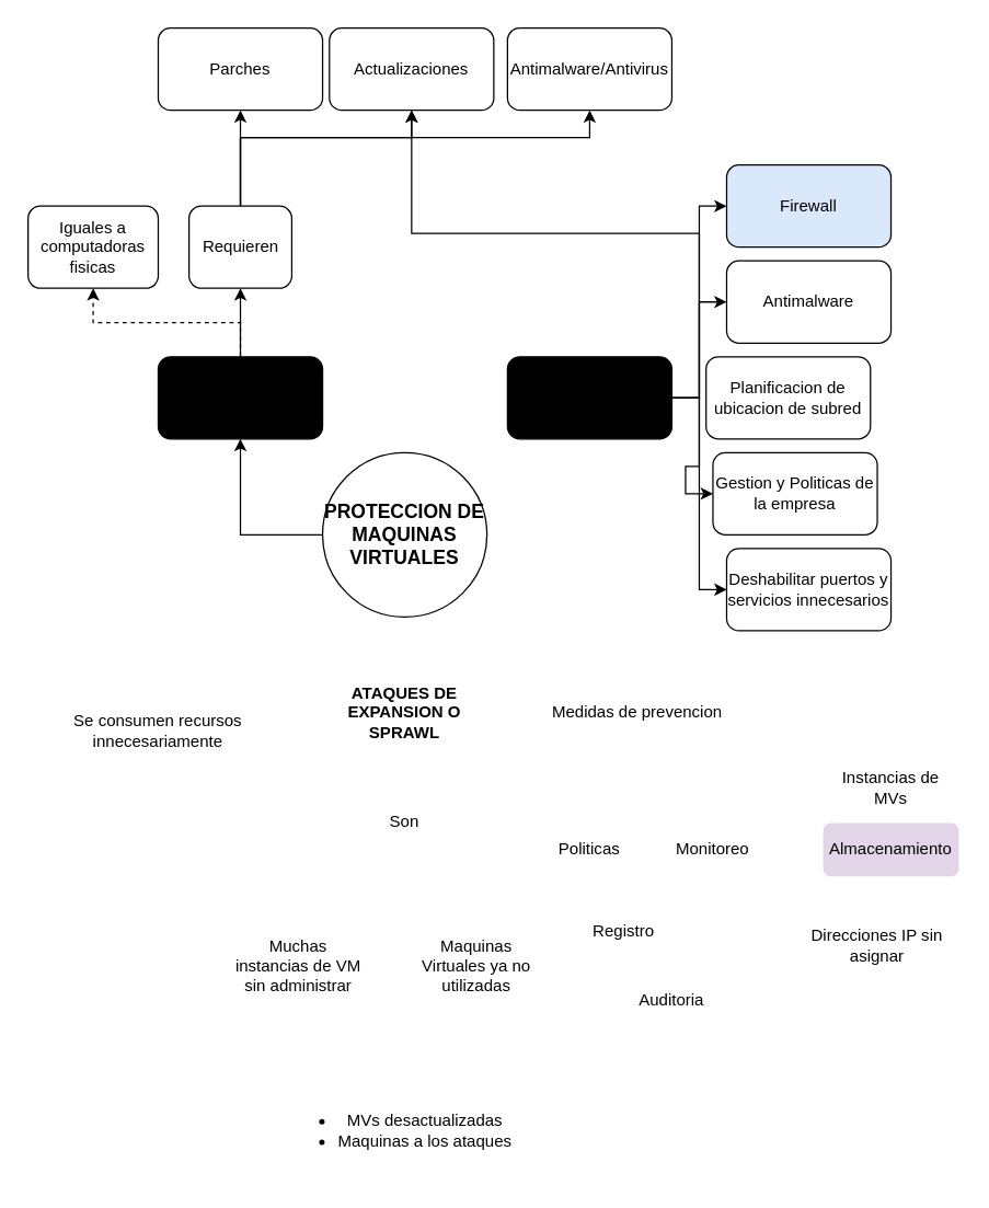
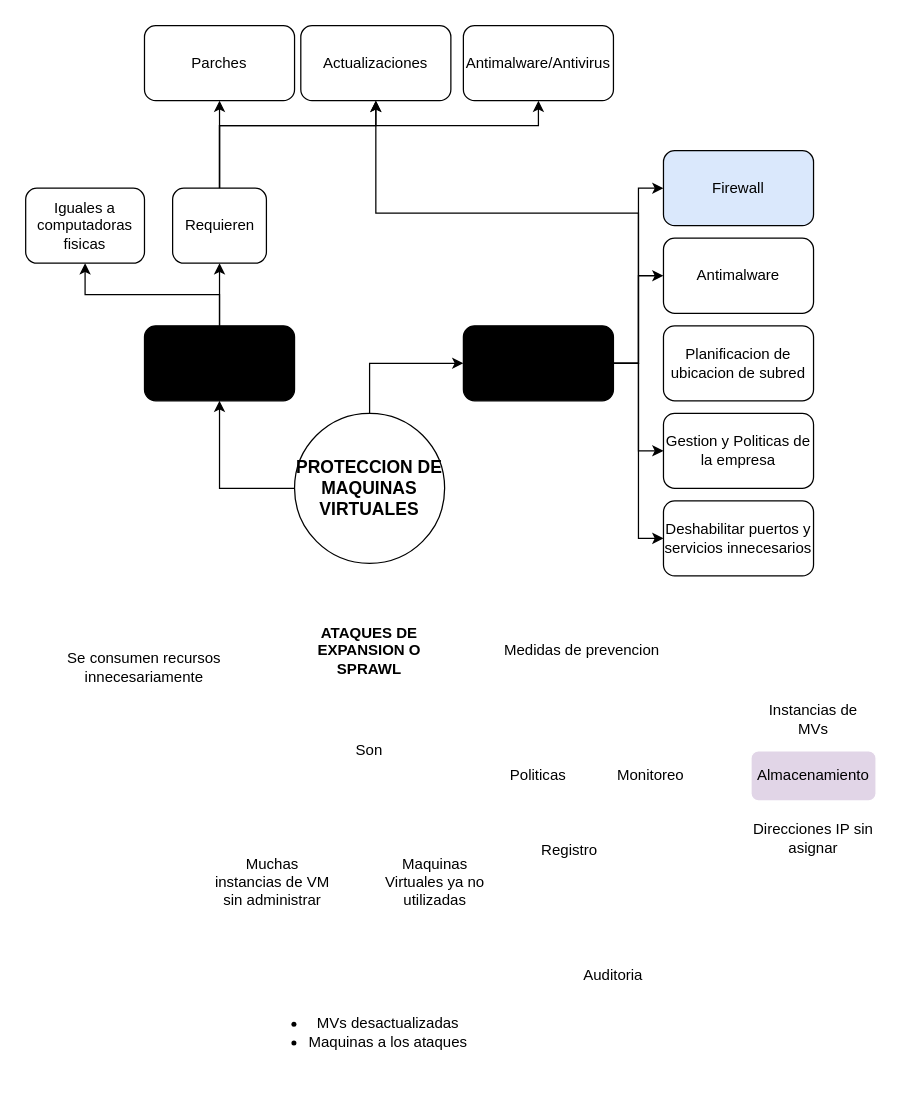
  <mxCell id="0" />
  <mxCell id="1" parent="0" />
  <mxCell id="2" style="edgeStyle=orthogonalEdgeStyle;rounded=0;orthogonalLoop=1;jettySize=auto;html=1;entryX=0.5;entryY=1;entryDx=0;entryDy=0;exitX=0;exitY=0.5;exitDx=0;exitDy=0;strokeColor=light-dark(#000000,#FF9933);" edge="1" parent="1" source="5" target="8"><mxGeometry relative="1" as="geometry" /></mxCell>
+ <mxCell id="3" style="edgeStyle=orthogonalEdgeStyle;rounded=0;orthogonalLoop=1;jettySize=auto;html=1;exitX=0.5;exitY=0;exitDx=0;exitDy=0;entryX=0;entryY=0.5;entryDx=0;entryDy=0;strokeColor=light-dark(#000000,#FFFF00);" edge="1" parent="1" source="5" target="14"><mxGeometry relative="1" as="geometry" /></mxCell>
  <mxCell id="4" value="" style="edgeStyle=orthogonalEdgeStyle;rounded=0;orthogonalLoop=1;jettySize=auto;html=1;strokeColor=light-dark(#FFFFFF,#80FF00);" edge="1" parent="1" source="5" target="17"><mxGeometry relative="1" as="geometry" /></mxCell>
  <mxCell id="5" value="&lt;font style=&quot;font-size: 14px;&quot;&gt;PROTECCION DE MAQUINAS VIRTUALES&lt;/font&gt;" style="ellipse;whiteSpace=wrap;html=1;aspect=fixed;fontStyle=1;fillColor=light-dark(#FFFFFF,#FF0000);strokeColor=light-dark(#000000,#000000);" vertex="1" parent="1"><mxGeometry x="235" y="330" width="120" height="120" as="geometry" /></mxCell>
- <mxCell id="6" value="" style="edgeStyle=orthogonalEdgeStyle;rounded=0;orthogonalLoop=1;jettySize=auto;html=1;strokeColor=light-dark(#000000,#FF9933);dashed=1;" edge="1" parent="1" source="8" target="18"><mxGeometry relative="1" as="geometry" /></mxCell>
+ <mxCell id="6" value="" style="edgeStyle=orthogonalEdgeStyle;rounded=0;orthogonalLoop=1;jettySize=auto;html=1;strokeColor=light-dark(#000000,#FF9933);" edge="1" parent="1" source="8" target="18"><mxGeometry relative="1" as="geometry" /></mxCell>
  <mxCell id="7" value="" style="edgeStyle=orthogonalEdgeStyle;rounded=0;orthogonalLoop=1;jettySize=auto;html=1;strokeColor=light-dark(#000000,#FF9933);" edge="1" parent="1" source="8" target="22"><mxGeometry relative="1" as="geometry" /></mxCell>
  <mxCell id="8" value="MAQUINAS VIRTUALES" style="rounded=1;whiteSpace=wrap;html=1;fontStyle=1;fillColor=light-dark(#000000,#FF9933);strokeColor=light-dark(#000000,#FF9933);" vertex="1" parent="1"><mxGeometry x="115" y="260" width="120" height="60" as="geometry" /></mxCell>
  <mxCell id="9" style="edgeStyle=orthogonalEdgeStyle;rounded=0;orthogonalLoop=1;jettySize=auto;html=1;exitX=1;exitY=0.5;exitDx=0;exitDy=0;entryX=0;entryY=0.5;entryDx=0;entryDy=0;strokeColor=light-dark(#000000,#FFFF00);" edge="1" parent="1" source="14" target="26"><mxGeometry relative="1" as="geometry" /></mxCell>
  <mxCell id="10" style="edgeStyle=orthogonalEdgeStyle;rounded=0;orthogonalLoop=1;jettySize=auto;html=1;exitX=1;exitY=0.5;exitDx=0;exitDy=0;entryX=0;entryY=0.5;entryDx=0;entryDy=0;strokeColor=light-dark(#000000,#FFFF00);" edge="1" parent="1" source="14" target="27"><mxGeometry relative="1" as="geometry" /></mxCell>
  <mxCell id="11" style="edgeStyle=orthogonalEdgeStyle;rounded=0;orthogonalLoop=1;jettySize=auto;html=1;exitX=1;exitY=0.5;exitDx=0;exitDy=0;strokeColor=light-dark(#000000,#FFFF00);" edge="1" parent="1" source="14" target="24"><mxGeometry relative="1" as="geometry" /></mxCell>
  <mxCell id="12" style="edgeStyle=orthogonalEdgeStyle;rounded=0;orthogonalLoop=1;jettySize=auto;html=1;exitX=1;exitY=0.5;exitDx=0;exitDy=0;entryX=0;entryY=0.5;entryDx=0;entryDy=0;strokeColor=light-dark(#000000,#FFFF00);" edge="1" parent="1" source="14" target="29"><mxGeometry relative="1" as="geometry" /></mxCell>
  <mxCell id="13" style="edgeStyle=orthogonalEdgeStyle;rounded=0;orthogonalLoop=1;jettySize=auto;html=1;exitX=1;exitY=0.5;exitDx=0;exitDy=0;entryX=0;entryY=0.5;entryDx=0;entryDy=0;strokeColor=light-dark(#000000,#FFFF00);" edge="1" parent="1" source="14" target="30"><mxGeometry relative="1" as="geometry" /></mxCell>
  <mxCell id="14" value="&lt;span style=&quot;color: light-dark(rgb(0, 0, 0), rgb(0, 0, 0));&quot;&gt;MEDIDAS DE PROTECCION DE VM&lt;/span&gt;" style="rounded=1;whiteSpace=wrap;html=1;fontStyle=1;fillColor=light-dark(#000000,#FFFF00);" vertex="1" parent="1"><mxGeometry x="370" y="260" width="120" height="60" as="geometry" /></mxCell>
  <mxCell id="15" value="" style="edgeStyle=orthogonalEdgeStyle;rounded=0;orthogonalLoop=1;jettySize=auto;html=1;strokeColor=light-dark(#FFFFFF,#80FF00);" edge="1" parent="1" source="17" target="33"><mxGeometry relative="1" as="geometry" /></mxCell>
  <mxCell id="16" value="" style="edgeStyle=orthogonalEdgeStyle;rounded=0;orthogonalLoop=1;jettySize=auto;html=1;strokeColor=light-dark(#FFFFFF,#FFFF66);" edge="1" parent="1" source="17" target="39"><mxGeometry relative="1" as="geometry" /></mxCell>
  <mxCell id="17" value="&lt;span style=&quot;color: light-dark(rgb(0, 0, 0), rgb(0, 0, 0));&quot;&gt;ATAQUES DE EXPANSION O SPRAWL&lt;/span&gt;" style="rounded=1;whiteSpace=wrap;html=1;fontStyle=1;fillColor=light-dark(#FFFFFF,#80FF00);strokeColor=light-dark(#FFFFFF,#80FF00);" vertex="1" parent="1"><mxGeometry x="235" y="490" width="120" height="60" as="geometry" /></mxCell>
  <mxCell id="18" value="&lt;span style=&quot;font-weight: normal;&quot;&gt;Iguales a computadoras fisicas&lt;/span&gt;" style="rounded=1;whiteSpace=wrap;html=1;fontStyle=1;strokeColor=light-dark(#000000,#FF9933);" vertex="1" parent="1"><mxGeometry x="20" y="150" width="95" height="60" as="geometry" /></mxCell>
  <mxCell id="19" value="" style="edgeStyle=orthogonalEdgeStyle;rounded=0;orthogonalLoop=1;jettySize=auto;html=1;strokeColor=light-dark(#000000,#FF9933);" edge="1" parent="1" source="22" target="23"><mxGeometry relative="1" as="geometry" /></mxCell>
  <mxCell id="20" value="" style="edgeStyle=orthogonalEdgeStyle;rounded=0;orthogonalLoop=1;jettySize=auto;html=1;strokeColor=light-dark(#000000,#FF9933);" edge="1" parent="1" source="22" target="24"><mxGeometry relative="1" as="geometry"><Array as="points"><mxPoint x="175" y="100" /><mxPoint x="300" y="100" /></Array></mxGeometry></mxCell>
  <mxCell id="21" value="" style="edgeStyle=orthogonalEdgeStyle;rounded=0;orthogonalLoop=1;jettySize=auto;html=1;strokeColor=light-dark(#000000,#FF9933);" edge="1" parent="1" source="22" target="25"><mxGeometry relative="1" as="geometry"><Array as="points"><mxPoint x="175" y="100" /><mxPoint x="430" y="100" /></Array></mxGeometry></mxCell>
  <mxCell id="22" value="Requieren" style="whiteSpace=wrap;html=1;rounded=1;fontStyle=0;strokeColor=light-dark(#000000,#FF9933);" vertex="1" parent="1"><mxGeometry x="137.5" y="150" width="75" height="60" as="geometry" /></mxCell>
  <mxCell id="23" value="Parches" style="whiteSpace=wrap;html=1;rounded=1;fontStyle=0;strokeColor=light-dark(#000000,#FF9933);" vertex="1" parent="1"><mxGeometry x="115" y="20" width="120" height="60" as="geometry" /></mxCell>
  <mxCell id="24" value="Actualizaciones" style="whiteSpace=wrap;html=1;rounded=1;fontStyle=0;strokeColor=light-dark(#000000,#FF9933);" vertex="1" parent="1"><mxGeometry x="240" y="20" width="120" height="60" as="geometry" /></mxCell>
  <mxCell id="25" value="&lt;div&gt;Antimalware/Antivirus&lt;/div&gt;" style="whiteSpace=wrap;html=1;rounded=1;fontStyle=0;strokeColor=light-dark(#000000,#FF9933);" vertex="1" parent="1"><mxGeometry x="370" y="20" width="120" height="60" as="geometry" /></mxCell>
  <mxCell id="26" value="Firewall" style="whiteSpace=wrap;html=1;rounded=1;fontStyle=0;strokeColor=light-dark(#000000,#FFFF00);fillColor=#dae8fc;" vertex="1" parent="1"><mxGeometry x="530" y="120" width="120" height="60" as="geometry" /></mxCell>
  <mxCell id="27" value="Antimalware" style="whiteSpace=wrap;html=1;rounded=1;fontStyle=0;strokeColor=light-dark(#000000,#FFFF00);" vertex="1" parent="1"><mxGeometry x="530" y="190" width="120" height="60" as="geometry" /></mxCell>
- <mxCell id="28" value="Planificacion de ubicacion de subred" style="whiteSpace=wrap;html=1;rounded=1;fontStyle=0;strokeColor=light-dark(#000000,#FFFF00);" vertex="1" parent="1"><mxGeometry x="515" y="260" width="120" height="60" as="geometry" /></mxCell>
- <mxCell id="29" value="Gestion y Politicas de la empresa" style="whiteSpace=wrap;html=1;rounded=1;fontStyle=0;strokeColor=light-dark(#000000,#FFFF00);" vertex="1" parent="1"><mxGeometry x="520" y="330" width="120" height="60" as="geometry" /></mxCell>
+ <mxCell id="28" value="Planificacion de ubicacion de subred" style="whiteSpace=wrap;html=1;rounded=1;fontStyle=0;strokeColor=light-dark(#000000,#FFFF00);" vertex="1" parent="1"><mxGeometry x="530" y="260" width="120" height="60" as="geometry" /></mxCell>
+ <mxCell id="29" value="Gestion y Politicas de la empresa" style="whiteSpace=wrap;html=1;rounded=1;fontStyle=0;strokeColor=light-dark(#000000,#FFFF00);" vertex="1" parent="1"><mxGeometry x="530" y="330" width="120" height="60" as="geometry" /></mxCell>
  <mxCell id="30" value="Deshabilitar puertos y servicios innecesarios" style="whiteSpace=wrap;html=1;rounded=1;fontStyle=0;strokeColor=light-dark(#000000,#FFFF00);" vertex="1" parent="1"><mxGeometry x="530" y="400" width="120" height="60" as="geometry" /></mxCell>
  <mxCell id="31" value="" style="edgeStyle=orthogonalEdgeStyle;rounded=0;orthogonalLoop=1;jettySize=auto;html=1;strokeColor=light-dark(#FFFFFF,#CCFF99);" edge="1" parent="1" source="33" target="35"><mxGeometry relative="1" as="geometry" /></mxCell>
  <mxCell id="32" style="edgeStyle=orthogonalEdgeStyle;rounded=0;orthogonalLoop=1;jettySize=auto;html=1;entryX=0.5;entryY=0;entryDx=0;entryDy=0;strokeColor=light-dark(#FFFFFF,#CCFF99);" edge="1" parent="1" source="33" target="37"><mxGeometry relative="1" as="geometry" /></mxCell>
  <mxCell id="33" value="Son" style="whiteSpace=wrap;html=1;rounded=1;fontStyle=0;strokeColor=light-dark(#FFFFFF,#CCFF99);" vertex="1" parent="1"><mxGeometry x="265" y="580" width="60" height="40" as="geometry" /></mxCell>
  <mxCell id="34" value="" style="edgeStyle=orthogonalEdgeStyle;rounded=0;orthogonalLoop=1;jettySize=auto;html=1;strokeColor=light-dark(#FFFFFF,#CCFF99);" edge="1" parent="1" source="35" target="38"><mxGeometry relative="1" as="geometry" /></mxCell>
  <mxCell id="35" value="Muchas instancias de VM sin administrar" style="whiteSpace=wrap;html=1;rounded=1;fontStyle=0;strokeColor=light-dark(#FFFFFF,#CCFF99);" vertex="1" parent="1"><mxGeometry x="170" y="670" width="95" height="70" as="geometry" /></mxCell>
  <mxCell id="36" style="edgeStyle=orthogonalEdgeStyle;rounded=0;orthogonalLoop=1;jettySize=auto;html=1;entryX=0.5;entryY=0;entryDx=0;entryDy=0;strokeColor=light-dark(#FFFFFF,#CCFF99);" edge="1" parent="1" source="37" target="38"><mxGeometry relative="1" as="geometry" /></mxCell>
  <mxCell id="37" value="Maquinas Virtuales ya no utilizadas" style="whiteSpace=wrap;html=1;rounded=1;fontStyle=0;strokeColor=light-dark(#FFFFFF,#CCFF99);" vertex="1" parent="1"><mxGeometry x="300" y="670" width="95" height="70" as="geometry" /></mxCell>
  <mxCell id="38" value="&lt;ul&gt;&lt;li&gt;MVs desactualizadas&lt;/li&gt;&lt;li&gt;Maquinas a los ataques&lt;/li&gt;&lt;/ul&gt;" style="whiteSpace=wrap;html=1;rounded=1;fontStyle=0;strokeColor=light-dark(#FFFFFF,#CCFF99);" vertex="1" parent="1"><mxGeometry x="185" y="790" width="210" height="70" as="geometry" /></mxCell>
  <mxCell id="39" value="Se consumen recursos innecesariamente" style="whiteSpace=wrap;html=1;rounded=1;fontStyle=0;strokeColor=light-dark(#FFFFFF,#FFFF66);" vertex="1" parent="1"><mxGeometry x="45" y="485" width="140" height="95" as="geometry" /></mxCell>
  <mxCell id="40" style="edgeStyle=orthogonalEdgeStyle;rounded=0;orthogonalLoop=1;jettySize=auto;html=1;exitX=0.5;exitY=1;exitDx=0;exitDy=0;entryX=0.5;entryY=0;entryDx=0;entryDy=0;strokeColor=light-dark(#FFFFFF,#00CC00);" edge="1" parent="1" source="41" target="50"><mxGeometry relative="1" as="geometry" /></mxCell>
  <mxCell id="41" value="Medidas de prevencion" style="whiteSpace=wrap;html=1;rounded=1;fontStyle=0;strokeColor=light-dark(#FFFFFF,#00CC00);" vertex="1" parent="1"><mxGeometry x="390" y="485" width="150" height="70" as="geometry" /></mxCell>
  <mxCell id="42" style="edgeStyle=orthogonalEdgeStyle;rounded=0;orthogonalLoop=1;jettySize=auto;html=1;entryX=0;entryY=0.5;entryDx=0;entryDy=0;strokeColor=light-dark(#FFFFFF,#00CC00);" edge="1" parent="1" source="44" target="45"><mxGeometry relative="1" as="geometry" /></mxCell>
  <mxCell id="43" style="edgeStyle=orthogonalEdgeStyle;rounded=0;orthogonalLoop=1;jettySize=auto;html=1;entryX=0;entryY=0.5;entryDx=0;entryDy=0;strokeColor=light-dark(#FFFFFF,#00CC00);" edge="1" parent="1" source="44" target="46"><mxGeometry relative="1" as="geometry" /></mxCell>
  <mxCell id="44" value="Politicas" style="whiteSpace=wrap;html=1;rounded=1;fontStyle=0;strokeColor=light-dark(#FFFFFF,#00CC00);" vertex="1" parent="1"><mxGeometry x="390" y="600" width="80" height="40" as="geometry" /></mxCell>
  <mxCell id="45" value="Registro" style="whiteSpace=wrap;html=1;rounded=1;fontStyle=0;strokeColor=light-dark(#FFFFFF,#00CC00);" vertex="1" parent="1"><mxGeometry x="415" y="660" width="80" height="40" as="geometry" /></mxCell>
- <mxCell id="46" value="Auditoria" style="whiteSpace=wrap;html=1;rounded=1;fontStyle=0;strokeColor=light-dark(#FFFFFF,#00CC00);" vertex="1" parent="1"><mxGeometry x="450" y="710" width="80" height="40" as="geometry" /></mxCell>
+ <mxCell id="46" value="Auditoria" style="whiteSpace=wrap;html=1;rounded=1;fontStyle=0;strokeColor=light-dark(#FFFFFF,#00CC00);" vertex="1" parent="1"><mxGeometry x="450" y="760" width="80" height="40" as="geometry" /></mxCell>
  <mxCell id="47" style="edgeStyle=orthogonalEdgeStyle;rounded=0;orthogonalLoop=1;jettySize=auto;html=1;exitX=1;exitY=0.5;exitDx=0;exitDy=0;entryX=0;entryY=0.5;entryDx=0;entryDy=0;strokeColor=light-dark(#FFFFFF,#00CC00);" edge="1" parent="1" source="50" target="51"><mxGeometry relative="1" as="geometry" /></mxCell>
  <mxCell id="48" style="edgeStyle=orthogonalEdgeStyle;rounded=0;orthogonalLoop=1;jettySize=auto;html=1;exitX=1;exitY=0.5;exitDx=0;exitDy=0;entryX=0;entryY=0.5;entryDx=0;entryDy=0;strokeColor=light-dark(#FFFFFF,#00CC00);" edge="1" parent="1" source="50" target="52"><mxGeometry relative="1" as="geometry" /></mxCell>
  <mxCell id="49" style="edgeStyle=orthogonalEdgeStyle;rounded=0;orthogonalLoop=1;jettySize=auto;html=1;exitX=1;exitY=0.5;exitDx=0;exitDy=0;entryX=0;entryY=0.5;entryDx=0;entryDy=0;strokeColor=light-dark(#FFFFFF,#00CC00);" edge="1" parent="1" source="50" target="53"><mxGeometry relative="1" as="geometry" /></mxCell>
  <mxCell id="50" value="Monitoreo" style="whiteSpace=wrap;html=1;rounded=1;fontStyle=0;strokeColor=light-dark(#FFFFFF,#00CC00);" vertex="1" parent="1"><mxGeometry x="480" y="600" width="80" height="40" as="geometry" /></mxCell>
  <mxCell id="51" value="Instancias de MVs" style="whiteSpace=wrap;html=1;rounded=1;fontStyle=0;strokeColor=light-dark(#FFFFFF,#00CC00);" vertex="1" parent="1"><mxGeometry x="600" y="555" width="100" height="40" as="geometry" /></mxCell>
  <mxCell id="52" value="Almacenamiento" style="whiteSpace=wrap;html=1;rounded=1;fontStyle=0;strokeColor=light-dark(#FFFFFF,#00CC00);fillColor=#e1d5e7;" vertex="1" parent="1"><mxGeometry x="600" y="600" width="100" height="40" as="geometry" /></mxCell>
- <mxCell id="53" value="Direcciones IP sin asignar" style="whiteSpace=wrap;html=1;rounded=1;fontStyle=0;strokeColor=light-dark(#FFFFFF,#00CC00);" vertex="1" parent="1"><mxGeometry x="590" y="670" width="100" height="40" as="geometry" /></mxCell>
+ <mxCell id="53" value="Direcciones IP sin asignar" style="whiteSpace=wrap;html=1;rounded=1;fontStyle=0;strokeColor=light-dark(#FFFFFF,#00CC00);" vertex="1" parent="1"><mxGeometry x="600" y="650" width="100" height="40" as="geometry" /></mxCell>
